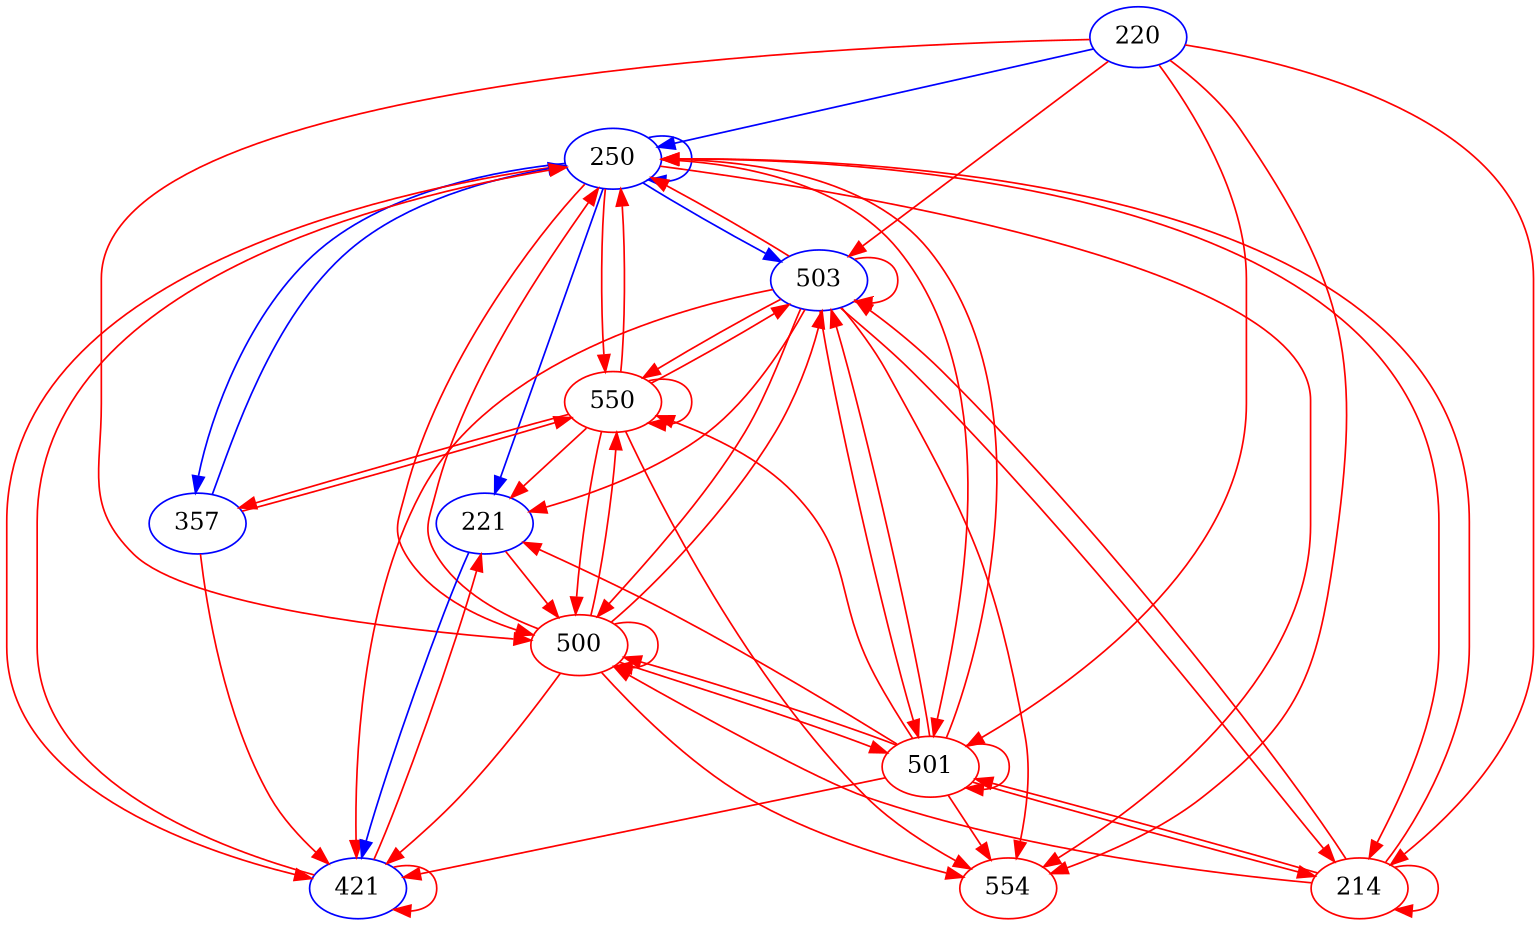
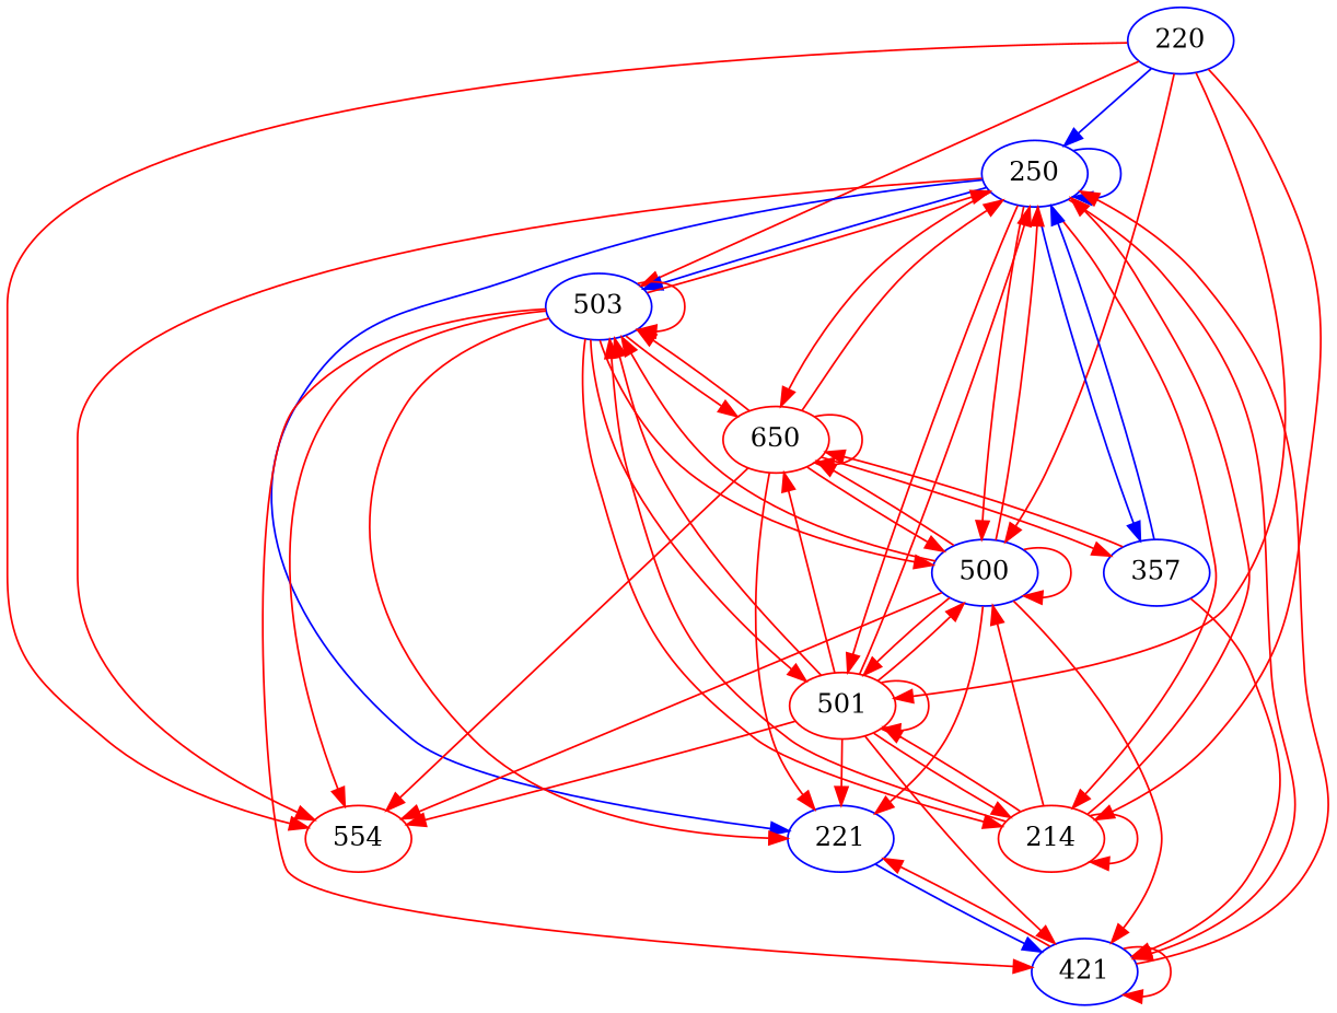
  digraph {
    node [color=blue]
    edge [color=red]
    554 [color=red]
    220
    250
    503
    501 [color=red]
-   500 [color=red]
+   500
    214 [color=red]
    n8 [label=357]
    221
    421
-   550 [color=red]
+   550 [color=red label=650]
    220 -> 554
    220 -> 250 [color=blue]
    220 -> 503
    220 -> 501
    220 -> 500
    220 -> 214
    250 -> 554
    250 -> 250 [color=blue]
    250 -> 503 [color=blue]
    250 -> 501
    250 -> 500
    250 -> 214
    250 -> n8 [color=blue]
    250 -> 221 [color=blue]
    250 -> 421
    250 -> 550
    503 -> 554
    503 -> 250
    503 -> 503
    503 -> 501
    503 -> 500
    503 -> 214
    503 -> 221
    503 -> 421
    503 -> 550
    501 -> 554
    501 -> 250
    501 -> 503
    501 -> 501
    501 -> 500
    501 -> 214
    501 -> 221
    501 -> 421
    501 -> 550
    500 -> 554
    500 -> 250
    500 -> 503
    500 -> 501
    500 -> 500
-   221 -> 500
+   500 -> 221
    500 -> 421
    500 -> 550
    214 -> 250
    214 -> 503
    214 -> 501
    214 -> 500
    214 -> 214
    n8 -> 250 [color=blue]
    n8 -> 421
    n8 -> 550
    221 -> 421 [color=blue]
    421 -> 250
    421 -> 221
    421 -> 421
    550 -> 554
    550 -> 250
    550 -> 503
    550 -> 500
    550 -> n8
    550 -> 221
    550 -> 550
  }
